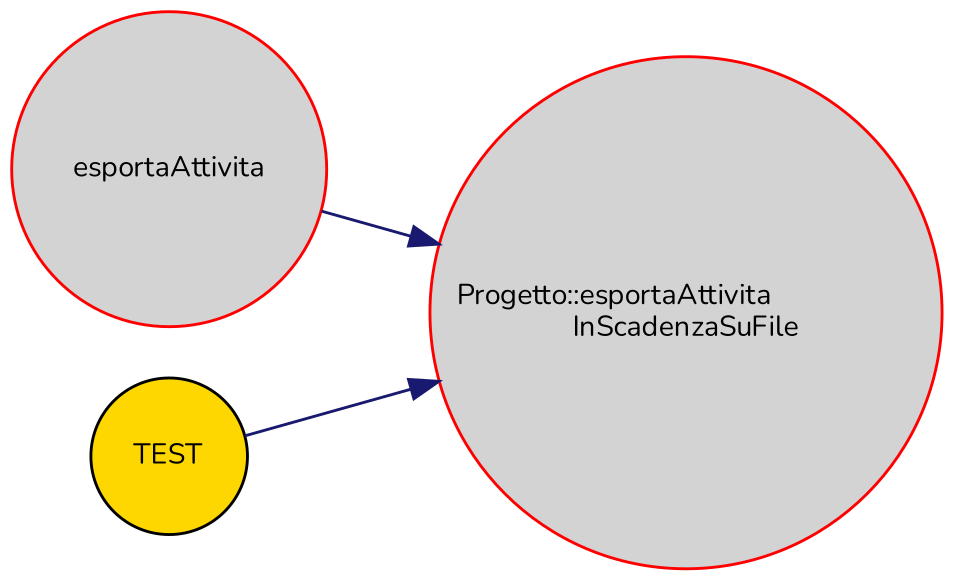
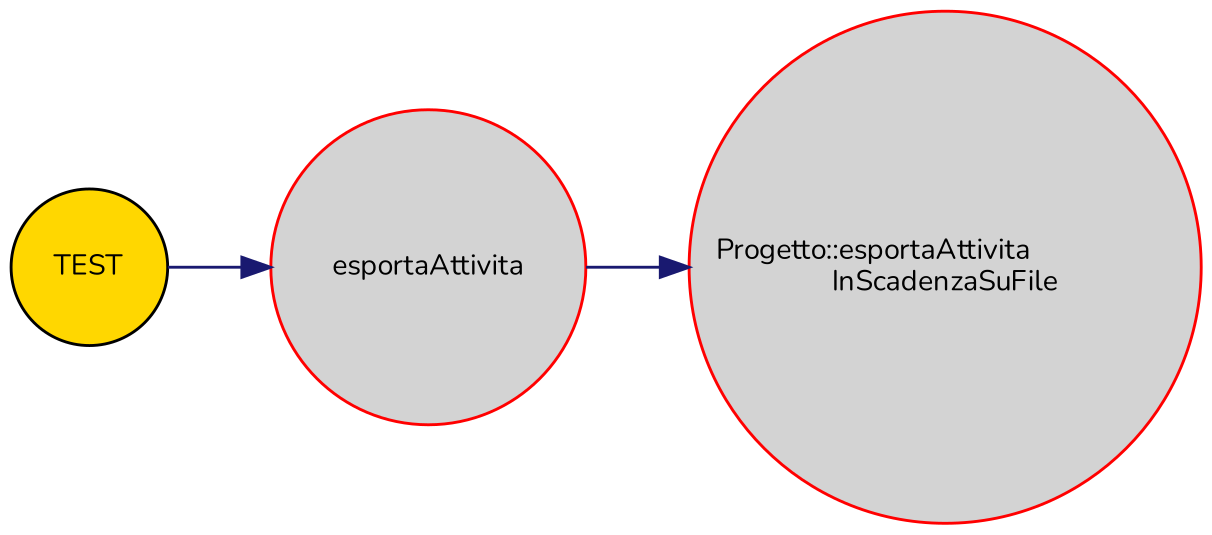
  digraph {
    fontname=Nunito
    rankdir=RL
    node [color=red fillcolor=lightgrey fontname=Nunito fontsize=10 shape=circle style=filled]
    edge [color=midnightblue dir=back fontname=Nunito fontsize=10 labelfontname=Helvetica labelfontsize=10 style=solid]
    n1 [fontcolor=black height=0.2 label="Progetto::esportaAttivita\lInScadenzaSuFile" width=0.4]
    n2 [height=0.2 label=esportaAttivita width=0.4]
    n3 [color=black fillcolor=gold height=0.2 label=TEST width=0.4]
    n1 -> n2
-   n1 -> n3
+   n2 -> n3
  }
